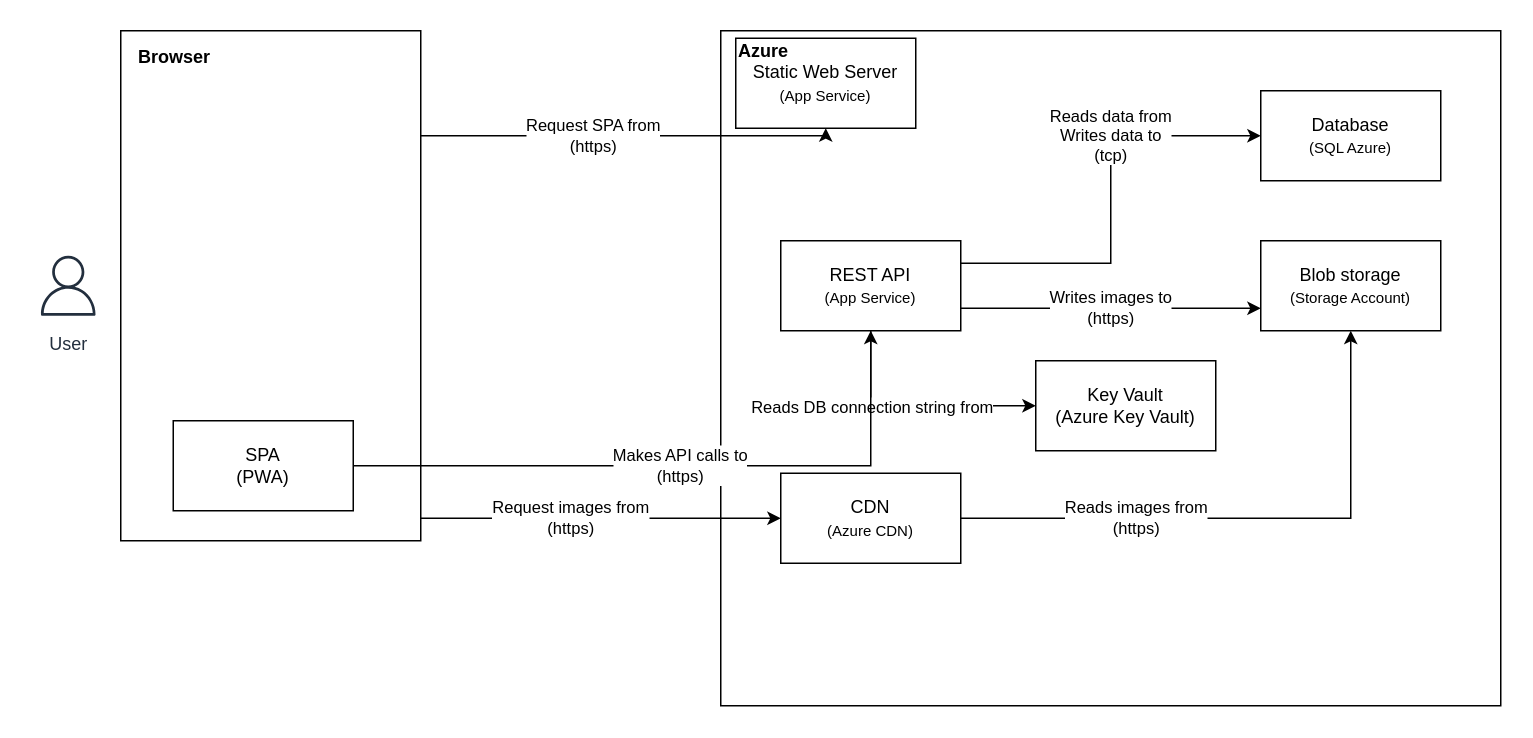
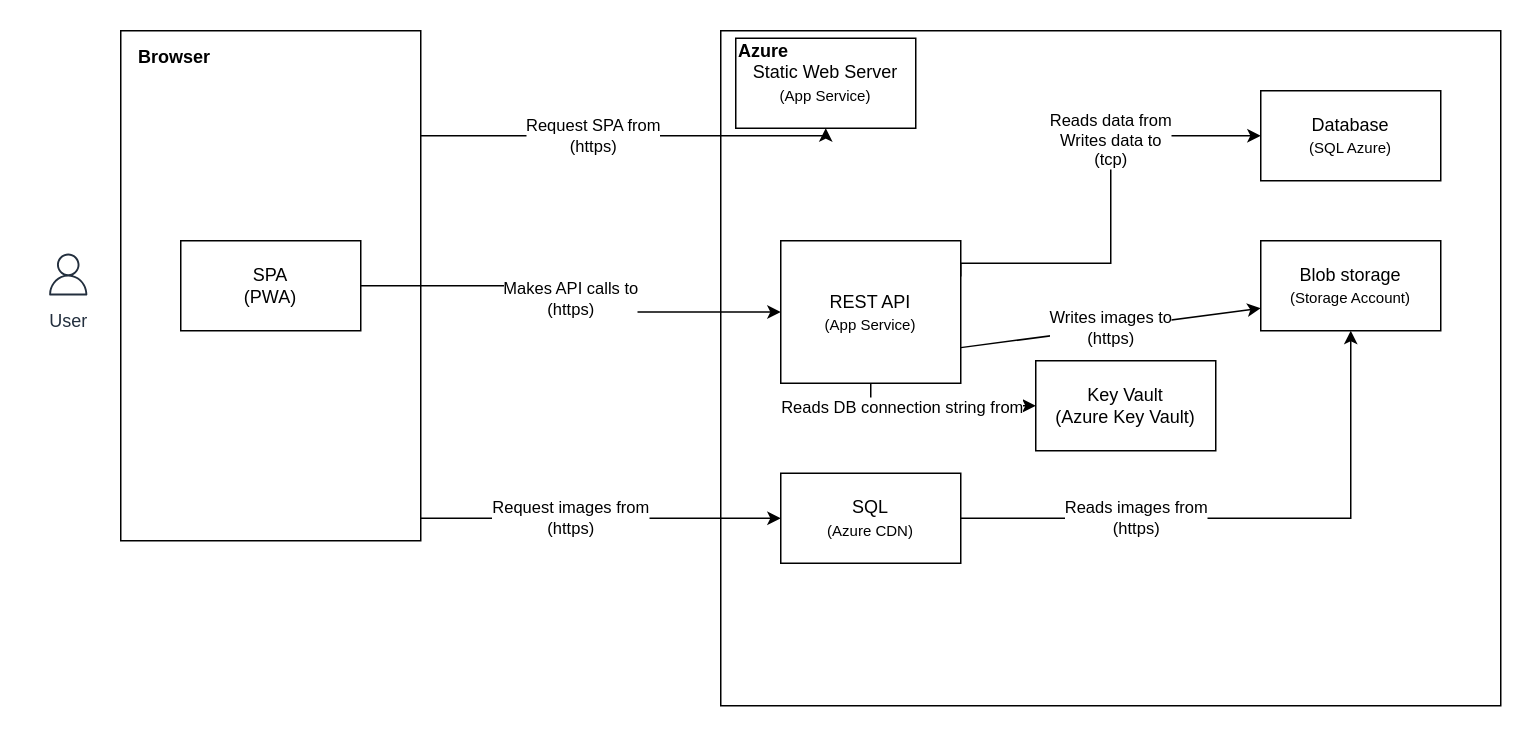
  <mxCell id="0" />
  <mxCell id="1" parent="0" />
  <mxCell id="2" value="Azure" style="rounded=0;whiteSpace=wrap;html=1;fontSize=12;fillColor=none;align=left;verticalAlign=top;spacingLeft=10;fontStyle=1" parent="1" vertex="1"><mxGeometry x="480" y="20" width="520" height="450" as="geometry" /></mxCell>
  <mxCell id="3" value="Request SPA from&lt;br&gt;(https)" style="edgeStyle=orthogonalEdgeStyle;rounded=0;orthogonalLoop=1;jettySize=auto;html=1;" parent="1" source="5" target="14" edge="1"><mxGeometry x="-0.167" relative="1" as="geometry"><Array as="points"><mxPoint x="330" y="90" /><mxPoint x="330" y="90" /></Array><mxPoint as="offset" /></mxGeometry></mxCell>
  <mxCell id="4" value="Request images from&lt;br&gt;(https)" style="edgeStyle=orthogonalEdgeStyle;rounded=0;orthogonalLoop=1;jettySize=auto;html=1;entryX=0;entryY=0.5;entryDx=0;entryDy=0;" parent="1" target="16" edge="1"><mxGeometry x="-0.167" relative="1" as="geometry"><Array as="points"><mxPoint x="340" y="345" /><mxPoint x="340" y="345" /></Array><mxPoint as="offset" /><mxPoint x="280" y="345" as="sourcePoint" /></mxGeometry></mxCell>
  <mxCell id="5" value="Browser" style="rounded=0;whiteSpace=wrap;html=1;align=left;verticalAlign=top;spacingLeft=10;spacingTop=4;fillColor=none;fontSize=12;fontStyle=1" parent="1" vertex="1"><mxGeometry x="80" y="20" width="200" height="340" as="geometry" /></mxCell>
- <mxCell id="6" value="User" style="sketch=0;outlineConnect=0;fontColor=#232F3E;gradientColor=none;strokeColor=#232F3E;fillColor=#ffffff;dashed=0;verticalLabelPosition=bottom;verticalAlign=top;align=center;html=1;fontSize=12;fontStyle=0;aspect=fixed;shape=mxgraph.aws4.resourceIcon;resIcon=mxgraph.aws4.user;" parent="1" vertex="1"><mxGeometry x="20" y="165" width="50" height="50" as="geometry" /></mxCell>
+ <mxCell id="6" value="User" style="sketch=0;outlineConnect=0;fontColor=#232F3E;gradientColor=none;strokeColor=#232F3E;fillColor=#ffffff;dashed=0;verticalLabelPosition=bottom;verticalAlign=top;align=center;html=1;fontSize=12;fontStyle=0;aspect=fixed;shape=mxgraph.aws4.resourceIcon;resIcon=mxgraph.aws4.user;" parent="1" vertex="1"><mxGeometry x="20" y="165" width="50" height="35" as="geometry" /></mxCell>
  <mxCell id="7" value="Reads data from&lt;br&gt;Writes data to&lt;br&gt;(tcp)" style="rounded=0;orthogonalLoop=1;jettySize=auto;html=1;entryX=0;entryY=0.5;entryDx=0;entryDy=0;edgeStyle=orthogonalEdgeStyle;exitX=1;exitY=0.25;exitDx=0;exitDy=0;" parent="1" source="11" target="18" edge="1"><mxGeometry x="0.298" relative="1" as="geometry"><mxPoint x="870" y="380" as="targetPoint" /><Array as="points"><mxPoint x="740" y="175" /><mxPoint x="740" y="90" /></Array><mxPoint as="offset" /></mxGeometry></mxCell>
  <mxCell id="8" value="Writes images to&lt;br&gt;(https)" style="rounded=0;orthogonalLoop=1;jettySize=auto;html=1;entryX=0;entryY=0.75;entryDx=0;entryDy=0;exitX=1;exitY=0.75;exitDx=0;exitDy=0;" parent="1" source="11" target="17" edge="1"><mxGeometry relative="1" as="geometry"><mxPoint as="offset" /></mxGeometry></mxCell>
  <mxCell id="9" style="edgeStyle=none;html=1;exitX=0.5;exitY=1;exitDx=0;exitDy=0;entryX=0;entryY=0.5;entryDx=0;entryDy=0;rounded=0;" edge="1" parent="1" source="11" target="19"><mxGeometry relative="1" as="geometry"><Array as="points"><mxPoint x="580" y="270" /></Array></mxGeometry></mxCell>
  <mxCell id="10" value="Reads DB connection string from" style="edgeLabel;html=1;align=center;verticalAlign=middle;resizable=0;points=[];" vertex="1" connectable="0" parent="9"><mxGeometry x="-0.152" relative="1" as="geometry"><mxPoint x="-18" as="offset" /></mxGeometry></mxCell>
- <mxCell id="11" value="REST API&lt;br&gt;&lt;font style=&quot;font-size: 10px;&quot;&gt;(App Service)&lt;/font&gt;" style="rounded=0;whiteSpace=wrap;html=1;" parent="1" vertex="1"><mxGeometry x="520" y="160" width="120" height="60" as="geometry" /></mxCell>
+ <mxCell id="11" value="REST API&lt;br&gt;&lt;font style=&quot;font-size: 10px;&quot;&gt;(App Service)&lt;/font&gt;" style="rounded=0;whiteSpace=wrap;html=1;" parent="1" vertex="1"><mxGeometry x="520" y="160" width="120" height="95" as="geometry" /></mxCell>
  <mxCell id="12" value="Makes API calls to&lt;br&gt;(https)" style="edgeStyle=orthogonalEdgeStyle;rounded=0;orthogonalLoop=1;jettySize=auto;html=1;exitX=1;exitY=0.5;exitDx=0;exitDy=0;" parent="1" source="13" target="11" edge="1"><mxGeometry relative="1" as="geometry"><mxPoint as="offset" /></mxGeometry></mxCell>
- <mxCell id="13" value="SPA&lt;br&gt;(PWA)" style="rounded=0;whiteSpace=wrap;html=1;" parent="1" vertex="1"><mxGeometry x="115" y="280" width="120" height="60" as="geometry" /></mxCell>
+ <mxCell id="13" value="SPA&lt;br&gt;(PWA)" style="rounded=0;whiteSpace=wrap;html=1;" parent="1" vertex="1"><mxGeometry x="120" y="160" width="120" height="60" as="geometry" /></mxCell>
  <mxCell id="14" value="Static Web Server&lt;br&gt;&lt;font style=&quot;font-size: 10px;&quot;&gt;(App Service)&lt;/font&gt;" style="rounded=0;whiteSpace=wrap;html=1;fillColor=none;" parent="1" vertex="1"><mxGeometry x="490" y="25" width="120" height="60" as="geometry" /></mxCell>
  <mxCell id="15" value="Reads images from&lt;br&gt;(https)" style="rounded=0;orthogonalLoop=1;jettySize=auto;html=1;entryX=0.5;entryY=1;entryDx=0;entryDy=0;edgeStyle=orthogonalEdgeStyle;" parent="1" source="16" target="17" edge="1"><mxGeometry x="-0.394" relative="1" as="geometry"><mxPoint as="offset" /><mxPoint x="900" y="275" as="targetPoint" /></mxGeometry></mxCell>
- <mxCell id="16" value="CDN&lt;br&gt;&lt;font style=&quot;font-size: 10px;&quot;&gt;(Azure CDN)&lt;/font&gt;" style="rounded=0;whiteSpace=wrap;html=1;fillColor=none;" parent="1" vertex="1"><mxGeometry x="520" y="315" width="120" height="60" as="geometry" /></mxCell>
+ <mxCell id="16" value="SQL&lt;br&gt;&lt;font style=&quot;font-size: 10px;&quot;&gt;(Azure CDN)&lt;/font&gt;" style="rounded=0;whiteSpace=wrap;html=1;fillColor=none;" parent="1" vertex="1"><mxGeometry x="520" y="315" width="120" height="60" as="geometry" /></mxCell>
  <mxCell id="17" value="Blob storage&lt;br&gt;&lt;font style=&quot;font-size: 10px;&quot;&gt;(Storage Account)&lt;/font&gt;" style="rounded=0;whiteSpace=wrap;html=1;fillColor=none;" parent="1" vertex="1"><mxGeometry x="840" y="160" width="120" height="60" as="geometry" /></mxCell>
  <mxCell id="18" value="Database&lt;br&gt;&lt;font style=&quot;font-size: 10px;&quot;&gt;(SQL Azure)&lt;/font&gt;" style="rounded=0;whiteSpace=wrap;html=1;fillColor=none;" parent="1" vertex="1"><mxGeometry x="840" y="60" width="120" height="60" as="geometry" /></mxCell>
  <mxCell id="19" value="Key Vault&lt;br&gt;(Azure Key Vault)" style="rounded=0;whiteSpace=wrap;html=1;" vertex="1" parent="1"><mxGeometry x="690" y="240" width="120" height="60" as="geometry" /></mxCell>
